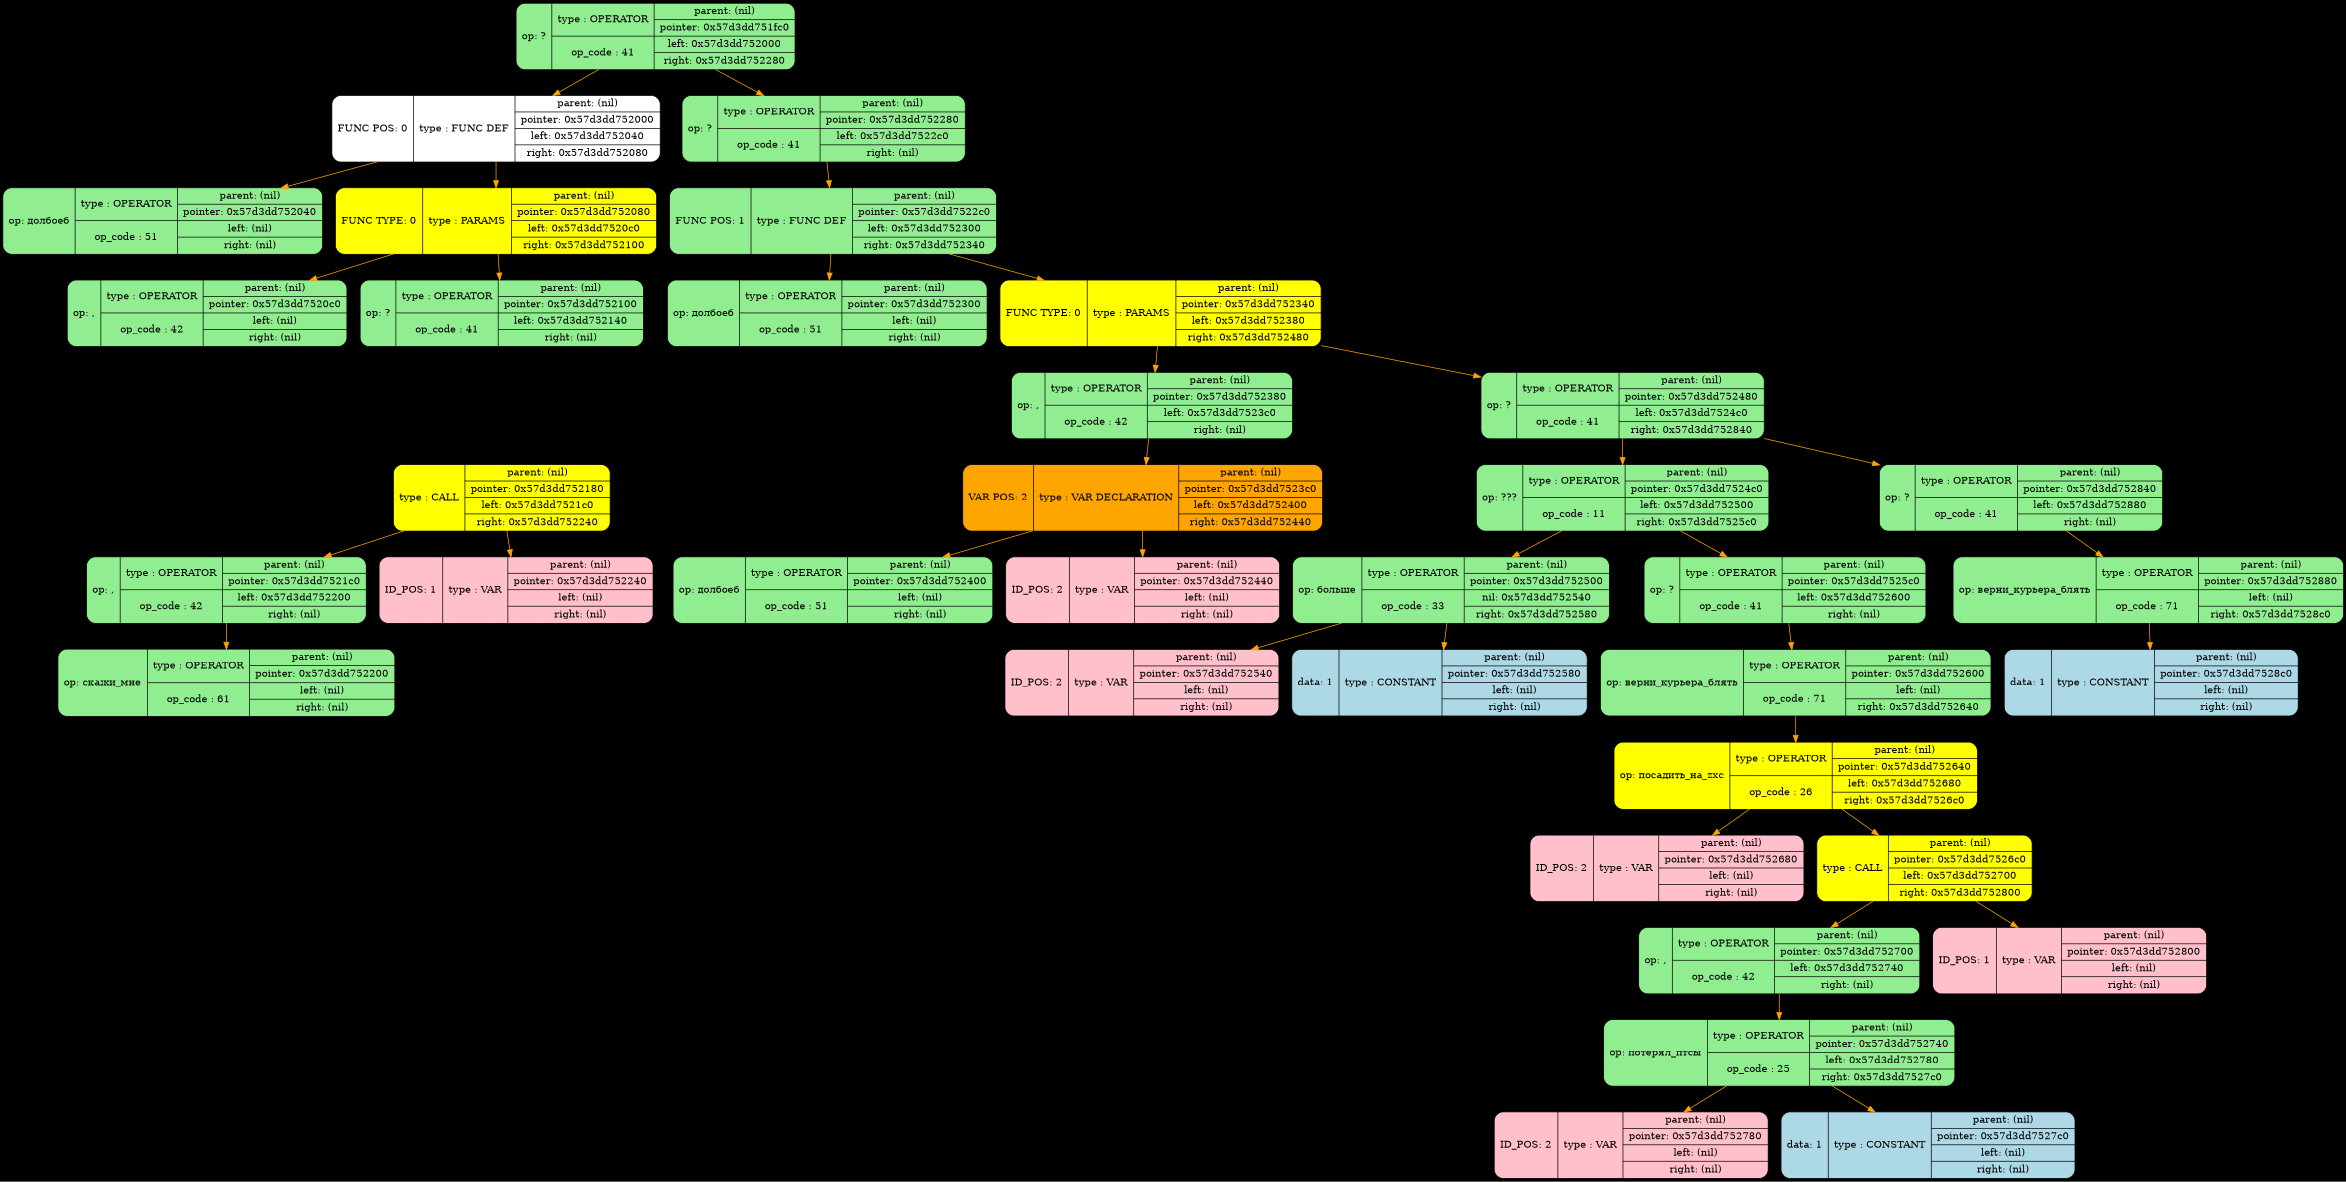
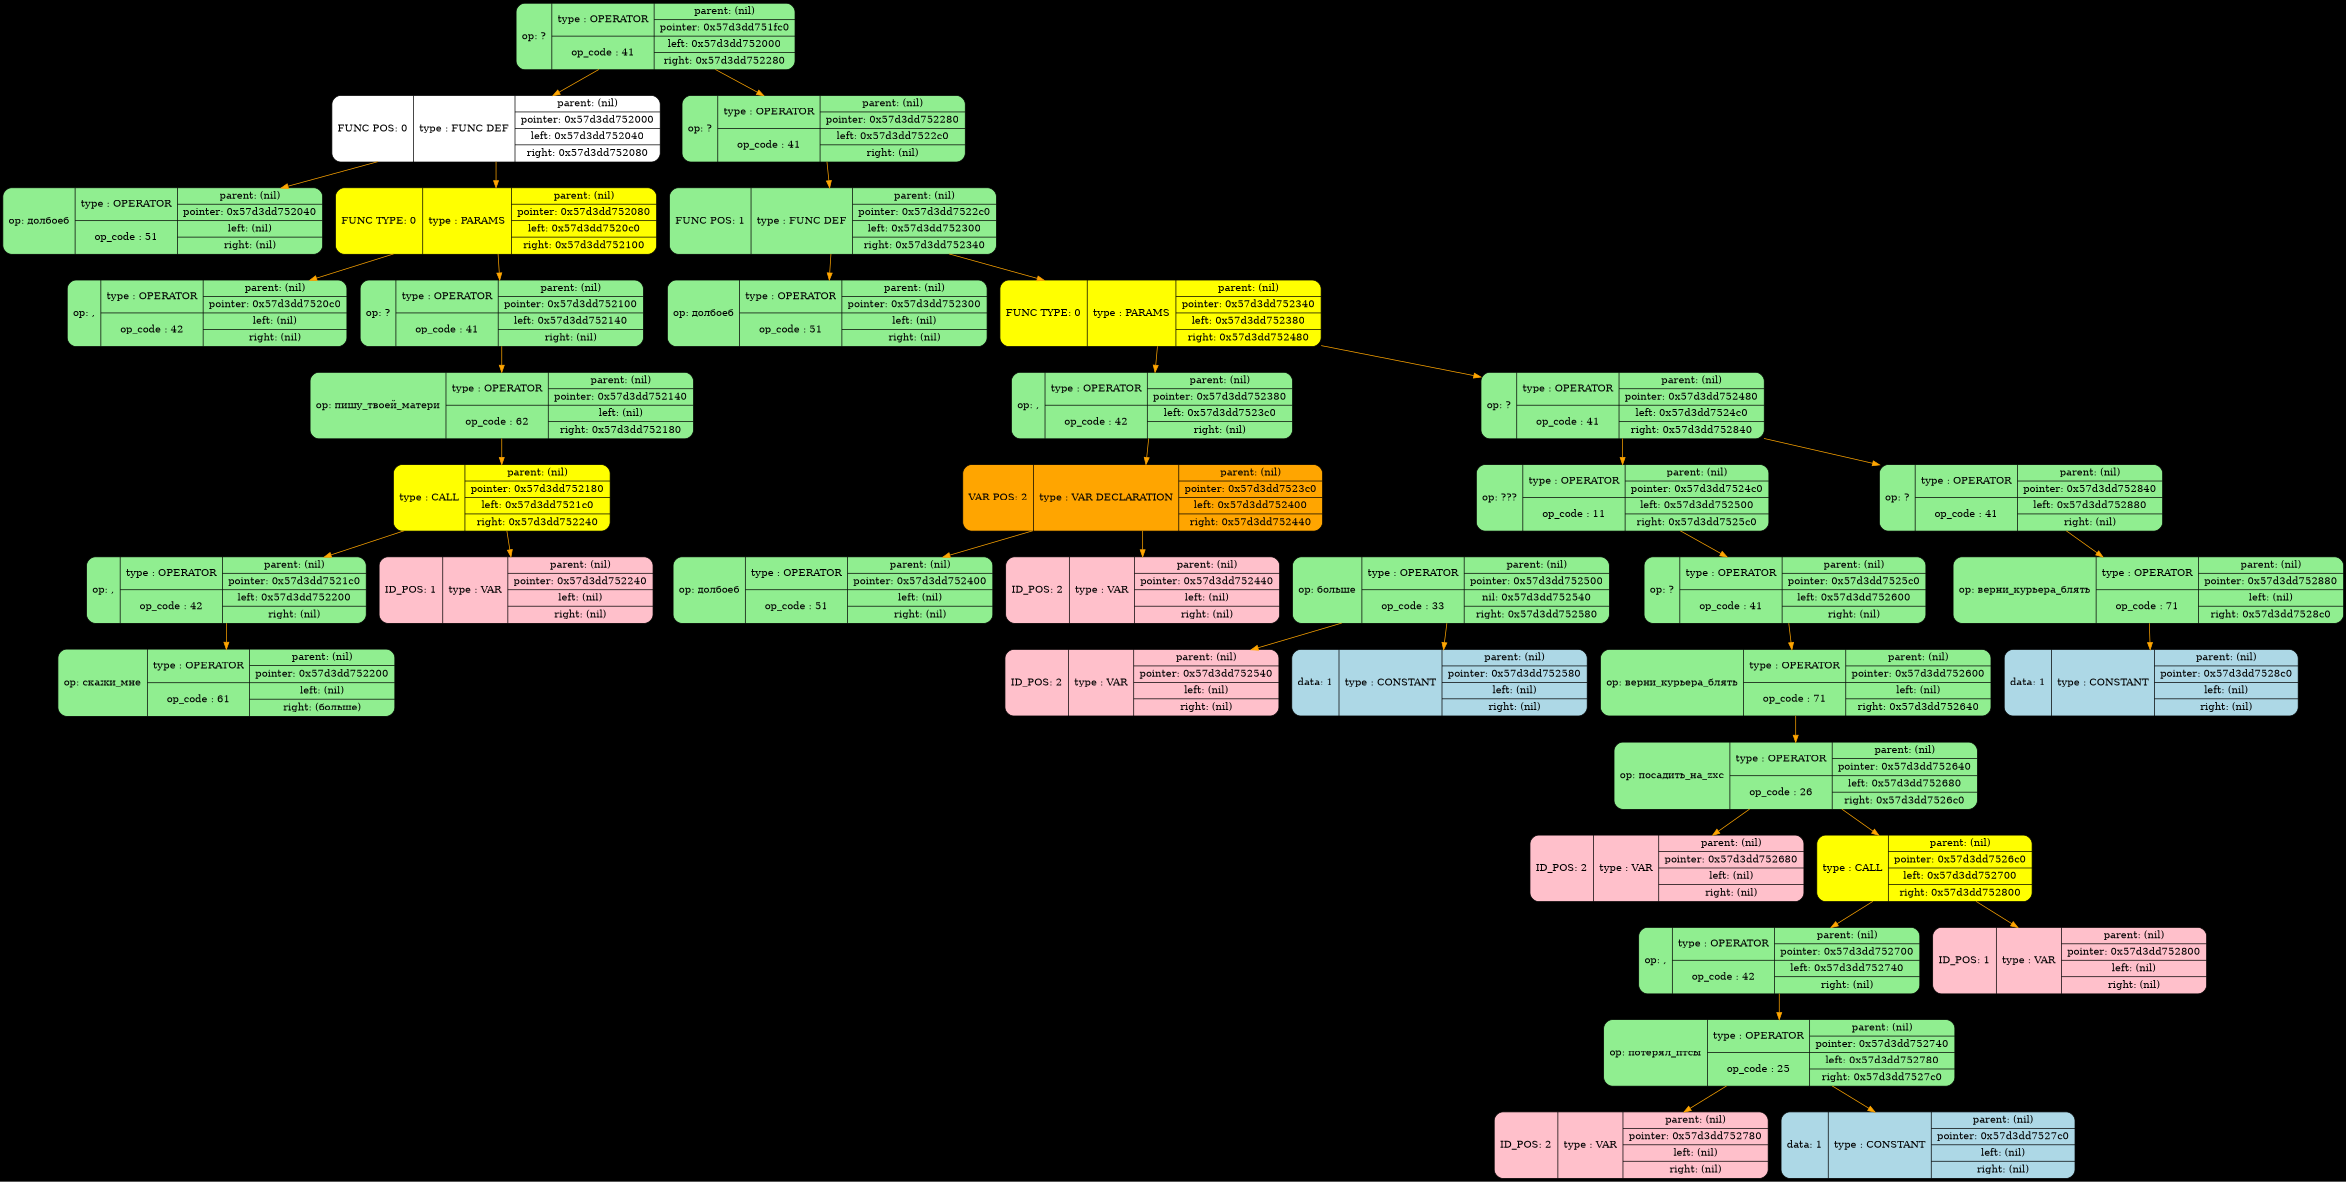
  digraph {
    bgcolor=black
    rankdir=TB
    node [color=black fillcolor=lightgreen fontsize=14 shape=Mrecord style=filled]
    edge [color=orange fontcolor=blue fontsize=12]
    n1 [label="op: ? | {type : OPERATOR | op_code : 41} | {parent: (nil) | pointer: 0x57d3dd751fc0 | left: 0x57d3dd752000 | right: 0x57d3dd752280} "]
    n2 [fillcolor=white label="FUNC POS: 0 | type : FUNC DEF | {parent: (nil) | pointer: 0x57d3dd752000 | left: 0x57d3dd752040 | right: 0x57d3dd752080} "]
    n3 [label="op: ? | {type : OPERATOR | op_code : 41} | {parent: (nil) | pointer: 0x57d3dd752280 | left: 0x57d3dd7522c0 | right: (nil)} "]
    n4 [label="op: долбоеб | {type : OPERATOR | op_code : 51} | {parent: (nil) | pointer: 0x57d3dd752040 | left: (nil) | right: (nil)} "]
    n5 [fillcolor=yellow label="FUNC TYPE: 0 | type : PARAMS | {parent: (nil) | pointer: 0x57d3dd752080 | left: 0x57d3dd7520c0 | right: 0x57d3dd752100} "]
    n6 [label="FUNC POS: 1 | type : FUNC DEF | {parent: (nil) | pointer: 0x57d3dd7522c0 | left: 0x57d3dd752300 | right: 0x57d3dd752340} "]
    n7 [label="op: , | {type : OPERATOR | op_code : 42} | {parent: (nil) | pointer: 0x57d3dd7520c0 | left: (nil) | right: (nil)} "]
    n8 [label="op: ? | {type : OPERATOR | op_code : 41} | {parent: (nil) | pointer: 0x57d3dd752100 | left: 0x57d3dd752140 | right: (nil)} "]
+   n9 [label="op: пишу_твоей_матери | {type : OPERATOR | op_code : 62} | {parent: (nil) | pointer: 0x57d3dd752140 | left: (nil) | right: 0x57d3dd752180} "]
    n10 [fillcolor=yellow label="type : CALL | {parent: (nil) | pointer: 0x57d3dd752180 | left: 0x57d3dd7521c0 | right: 0x57d3dd752240} "]
    n11 [label="op: , | {type : OPERATOR | op_code : 42} | {parent: (nil) | pointer: 0x57d3dd7521c0 | left: 0x57d3dd752200 | right: (nil)} "]
    n12 [fillcolor=pink label="ID_POS: 1 | type : VAR | {parent: (nil) | pointer: 0x57d3dd752240 | left: (nil) | right: (nil)} "]
-   n13 [label="op: скажи_мне | {type : OPERATOR | op_code : 61} | {parent: (nil) | pointer: 0x57d3dd752200 | left: (nil) | right: (nil)} "]
+   n13 [label="op: скажи_мне | {type : OPERATOR | op_code : 61} | {parent: (nil) | pointer: 0x57d3dd752200 | left: (nil) | right: (больше)} "]
    n14 [label="op: долбоеб | {type : OPERATOR | op_code : 51} | {parent: (nil) | pointer: 0x57d3dd752300 | left: (nil) | right: (nil)} "]
    n15 [fillcolor=yellow label="FUNC TYPE: 0 | type : PARAMS | {parent: (nil) | pointer: 0x57d3dd752340 | left: 0x57d3dd752380 | right: 0x57d3dd752480} "]
    n16 [label="op: , | {type : OPERATOR | op_code : 42} | {parent: (nil) | pointer: 0x57d3dd752380 | left: 0x57d3dd7523c0 | right: (nil)} "]
    n17 [label="op: ? | {type : OPERATOR | op_code : 41} | {parent: (nil) | pointer: 0x57d3dd752480 | left: 0x57d3dd7524c0 | right: 0x57d3dd752840} "]
    n18 [fillcolor=orange label="VAR POS: 2 | type : VAR DECLARATION | {parent: (nil) | pointer: 0x57d3dd7523c0 | left: 0x57d3dd752400 | right: 0x57d3dd752440} "]
    n19 [label="op: ??? | {type : OPERATOR | op_code : 11} | {parent: (nil) | pointer: 0x57d3dd7524c0 | left: 0x57d3dd752500 | right: 0x57d3dd7525c0} "]
    n20 [label="op: ? | {type : OPERATOR | op_code : 41} | {parent: (nil) | pointer: 0x57d3dd752840 | left: 0x57d3dd752880 | right: (nil)} "]
    n21 [label="op: долбоеб | {type : OPERATOR | op_code : 51} | {parent: (nil) | pointer: 0x57d3dd752400 | left: (nil) | right: (nil)} "]
    n22 [fillcolor=pink label="ID_POS: 2 | type : VAR | {parent: (nil) | pointer: 0x57d3dd752440 | left: (nil) | right: (nil)} "]
    n23 [label="op: больше | {type : OPERATOR | op_code : 33} | {parent: (nil) | pointer: 0x57d3dd752500 | nil: 0x57d3dd752540 | right: 0x57d3dd752580} "]
    n24 [label="op: ? | {type : OPERATOR | op_code : 41} | {parent: (nil) | pointer: 0x57d3dd7525c0 | left: 0x57d3dd752600 | right: (nil)} "]
    n25 [label="op: верни_курьера_блять | {type : OPERATOR | op_code : 71} | {parent: (nil) | pointer: 0x57d3dd752880 | left: (nil) | right: 0x57d3dd7528c0} "]
    n26 [fillcolor=pink label="ID_POS: 2 | type : VAR | {parent: (nil) | pointer: 0x57d3dd752540 | left: (nil) | right: (nil)} "]
    n27 [fillcolor=lightblue label="data: 1 | type : CONSTANT | {parent: (nil) | pointer: 0x57d3dd752580 | left: (nil) | right: (nil)} "]
    n28 [label="op: верни_курьера_блять | {type : OPERATOR | op_code : 71} | {parent: (nil) | pointer: 0x57d3dd752600 | left: (nil) | right: 0x57d3dd752640} "]
-   n29 [fillcolor=yellow label="op: посадить_на_zxc | {type : OPERATOR | op_code : 26} | {parent: (nil) | pointer: 0x57d3dd752640 | left: 0x57d3dd752680 | right: 0x57d3dd7526c0} "]
+   n29 [label="op: посадить_на_zxc | {type : OPERATOR | op_code : 26} | {parent: (nil) | pointer: 0x57d3dd752640 | left: 0x57d3dd752680 | right: 0x57d3dd7526c0} "]
    n30 [fillcolor=pink label="ID_POS: 2 | type : VAR | {parent: (nil) | pointer: 0x57d3dd752680 | left: (nil) | right: (nil)} "]
    n31 [fillcolor=yellow label="type : CALL | {parent: (nil) | pointer: 0x57d3dd7526c0 | left: 0x57d3dd752700 | right: 0x57d3dd752800} "]
    n32 [label="op: , | {type : OPERATOR | op_code : 42} | {parent: (nil) | pointer: 0x57d3dd752700 | left: 0x57d3dd752740 | right: (nil)} "]
    n33 [fillcolor=pink label="ID_POS: 1 | type : VAR | {parent: (nil) | pointer: 0x57d3dd752800 | left: (nil) | right: (nil)} "]
    n34 [label="op: потерял_птсы | {type : OPERATOR | op_code : 25} | {parent: (nil) | pointer: 0x57d3dd752740 | left: 0x57d3dd752780 | right: 0x57d3dd7527c0} "]
    n35 [fillcolor=pink label="ID_POS: 2 | type : VAR | {parent: (nil) | pointer: 0x57d3dd752780 | left: (nil) | right: (nil)} "]
    n36 [fillcolor=lightblue label="data: 1 | type : CONSTANT | {parent: (nil) | pointer: 0x57d3dd7527c0 | left: (nil) | right: (nil)} "]
    n37 [fillcolor=lightblue label="data: 1 | type : CONSTANT | {parent: (nil) | pointer: 0x57d3dd7528c0 | left: (nil) | right: (nil)} "]
    n1 -> n2
    n1 -> n3
    n2 -> n4
    n2 -> n5
    n3 -> n6
    n5 -> n7
    n5 -> n8
    n6 -> n14
    n6 -> n15
+   n8 -> n9
+   n9 -> n10
    n10 -> n11
    n10 -> n12
    n11 -> n13
    n15 -> n16
    n15 -> n17
    n16 -> n18
    n17 -> n19
    n17 -> n20
    n18 -> n21
    n18 -> n22
-   n19 -> n23
    n19 -> n24
    n20 -> n25
    n23 -> n26
    n23 -> n27
    n24 -> n28
    n25 -> n37
    n28 -> n29
    n29 -> n30
    n29 -> n31
    n31 -> n32
    n31 -> n33
    n32 -> n34
    n34 -> n35
    n34 -> n36
  }
